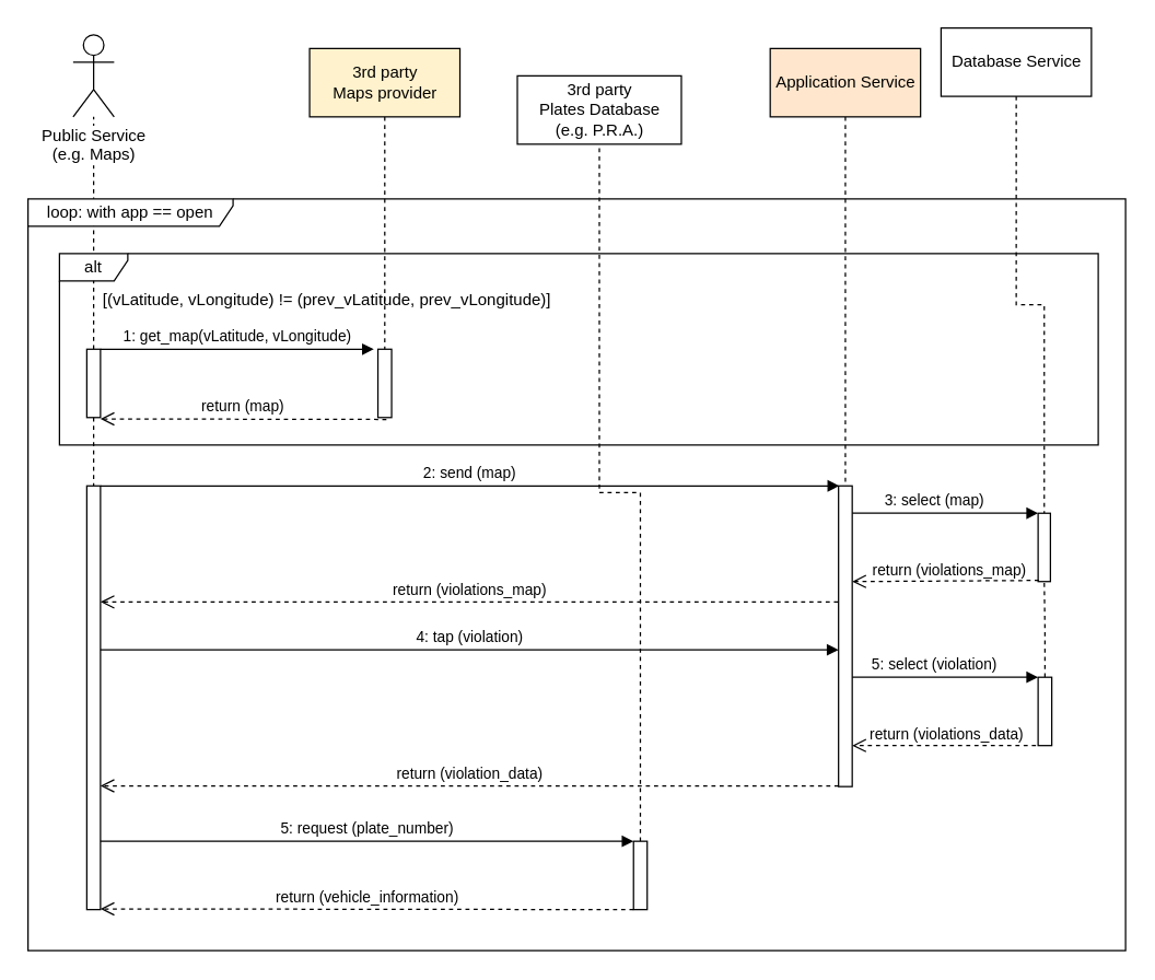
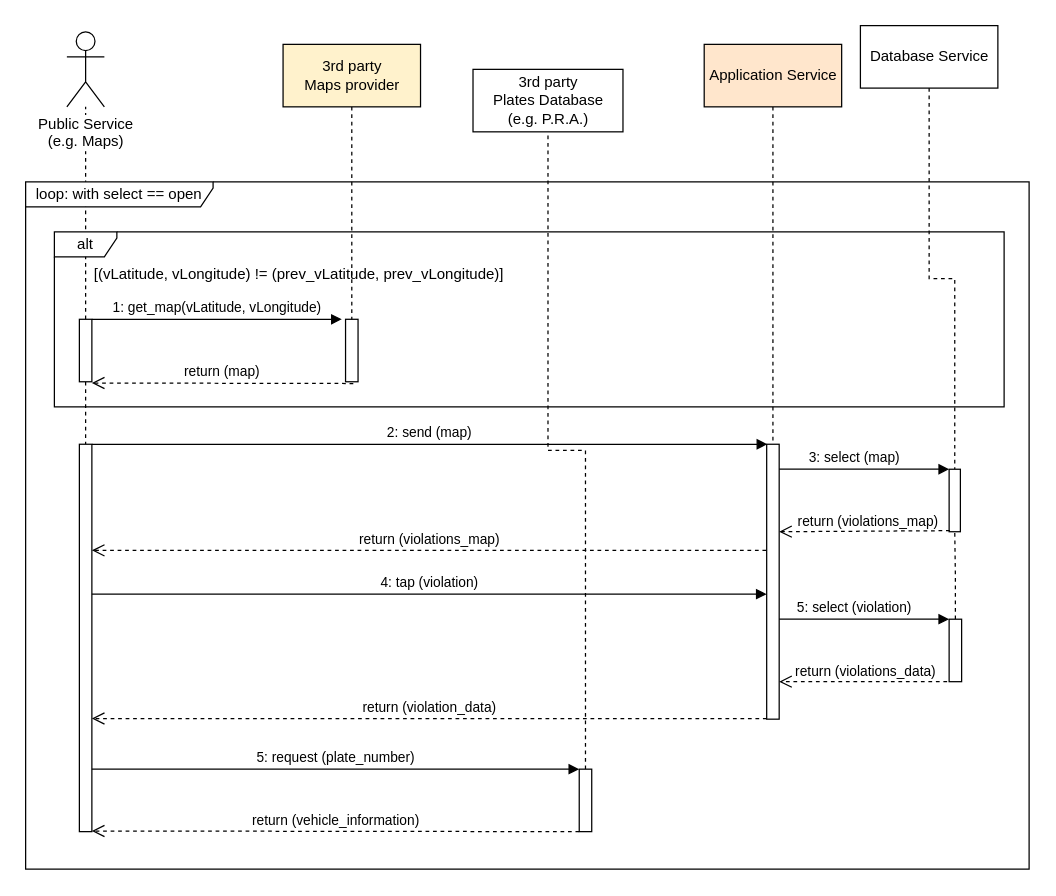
  <mxCell id="0" />
  <mxCell id="1" parent="0" />
  <mxCell id="2" value="" style="edgeStyle=orthogonalEdgeStyle;rounded=0;orthogonalLoop=1;jettySize=auto;html=1;dashed=1;endArrow=none;endFill=0;" edge="1" parent="1" source="6" target="4"><mxGeometry relative="1" as="geometry" /></mxCell>
  <mxCell id="3" value="alt" style="shape=umlFrame;whiteSpace=wrap;html=1;width=50;height=20;" vertex="1" parent="1"><mxGeometry x="43" y="185" width="760" height="140" as="geometry" /></mxCell>
  <mxCell id="4" value="Public Service&lt;br&gt;(e.g. Maps)" style="shape=umlActor;verticalLabelPosition=bottom;labelBackgroundColor=#ffffff;verticalAlign=top;html=1;outlineConnect=0;" vertex="1" parent="1"><mxGeometry x="53" y="25" width="30" height="60" as="geometry" /></mxCell>
  <mxCell id="5" value="" style="edgeStyle=orthogonalEdgeStyle;rounded=0;orthogonalLoop=1;jettySize=auto;html=1;dashed=1;endArrow=none;endFill=0;" edge="1" parent="1" source="6" target="7"><mxGeometry relative="1" as="geometry" /></mxCell>
  <mxCell id="6" value="" style="html=1;points=[];perimeter=orthogonalPerimeter;" vertex="1" parent="1"><mxGeometry x="63" y="255" width="10" height="50" as="geometry" /></mxCell>
  <mxCell id="7" value="" style="html=1;points=[];perimeter=orthogonalPerimeter;" vertex="1" parent="1"><mxGeometry x="63" y="355" width="10" height="310" as="geometry" /></mxCell>
  <mxCell id="8" value="" style="html=1;points=[];perimeter=orthogonalPerimeter;" vertex="1" parent="1"><mxGeometry x="276" y="255" width="10" height="50" as="geometry" /></mxCell>
  <mxCell id="9" value="" style="edgeStyle=orthogonalEdgeStyle;rounded=0;orthogonalLoop=1;jettySize=auto;html=1;dashed=1;endArrow=none;endFill=0;" edge="1" parent="1" source="10" target="8"><mxGeometry relative="1" as="geometry" /></mxCell>
  <mxCell id="10" value="3rd party&lt;br&gt;Maps provider" style="html=1;fillColor=#fff2cc;" vertex="1" parent="1"><mxGeometry x="226" y="35" width="110" height="50" as="geometry" /></mxCell>
  <mxCell id="11" value="" style="edgeStyle=orthogonalEdgeStyle;rounded=0;orthogonalLoop=1;jettySize=auto;html=1;dashed=1;endArrow=none;endFill=0;" edge="1" parent="1" source="12" target="24"><mxGeometry relative="1" as="geometry" /></mxCell>
  <mxCell id="12" value="Database Service" style="html=1;" vertex="1" parent="1"><mxGeometry x="688" y="20" width="110" height="50" as="geometry" /></mxCell>
  <mxCell id="13" value="" style="edgeStyle=orthogonalEdgeStyle;rounded=0;orthogonalLoop=1;jettySize=auto;html=1;dashed=1;endArrow=none;endFill=0;" edge="1" parent="1" source="14" target="15"><mxGeometry relative="1" as="geometry" /></mxCell>
  <mxCell id="14" value="Application Service" style="html=1;fillColor=#ffe6cc;" vertex="1" parent="1"><mxGeometry x="563" y="35" width="110" height="50" as="geometry" /></mxCell>
  <mxCell id="15" value="" style="html=1;points=[];perimeter=orthogonalPerimeter;" vertex="1" parent="1"><mxGeometry x="613" y="355" width="10" height="220" as="geometry" /></mxCell>
  <mxCell id="16" value="1: get_map(vLatitude, vLongitude)" style="html=1;verticalAlign=bottom;endArrow=block;" edge="1" parent="1"><mxGeometry width="80" relative="1" as="geometry"><mxPoint x="73" y="255" as="sourcePoint" /><mxPoint x="273" y="255" as="targetPoint" /><mxPoint as="offset" /></mxGeometry></mxCell>
  <mxCell id="17" value="return (map)" style="html=1;verticalAlign=bottom;endArrow=open;dashed=1;endSize=8;exitX=0.62;exitY=1.028;exitDx=0;exitDy=0;exitPerimeter=0;" edge="1" parent="1" source="8"><mxGeometry relative="1" as="geometry"><mxPoint x="275.5" y="315" as="sourcePoint" /><mxPoint x="73" y="306" as="targetPoint" /></mxGeometry></mxCell>
  <mxCell id="18" value="[(vLatitude, vLongitude) != (prev_vLatitude, prev_vLongitude)]" style="text;html=1;" vertex="1" parent="1"><mxGeometry x="73" y="205" width="300" height="30" as="geometry" /></mxCell>
  <mxCell id="19" value="4: tap (violation)" style="html=1;verticalAlign=bottom;endArrow=block;" edge="1" parent="1" target="15" source="7"><mxGeometry width="80" relative="1" as="geometry"><mxPoint x="73" y="464.5" as="sourcePoint" /><mxPoint x="273" y="464.5" as="targetPoint" /><mxPoint as="offset" /><Array as="points"><mxPoint x="193" y="475" /></Array></mxGeometry></mxCell>
  <mxCell id="20" value="return (violation_data)" style="html=1;verticalAlign=bottom;endArrow=open;dashed=1;endSize=8;" edge="1" parent="1"><mxGeometry relative="1" as="geometry"><mxPoint x="613" y="574.5" as="sourcePoint" /><mxPoint x="73" y="574.5" as="targetPoint" /></mxGeometry></mxCell>
  <mxCell id="21" value="5: request (plate_number)" style="html=1;verticalAlign=bottom;endArrow=block;" edge="1" parent="1" source="7" target="28"><mxGeometry width="80" relative="1" as="geometry"><mxPoint x="73" y="585" as="sourcePoint" /><mxPoint x="433" y="585" as="targetPoint" /><mxPoint as="offset" /></mxGeometry></mxCell>
  <mxCell id="22" value="" style="edgeStyle=orthogonalEdgeStyle;rounded=0;orthogonalLoop=1;jettySize=auto;html=1;dashed=1;endArrow=none;endFill=0;" edge="1" parent="1" source="23" target="24"><mxGeometry relative="1" as="geometry" /></mxCell>
  <mxCell id="23" value="" style="html=1;points=[];perimeter=orthogonalPerimeter;" vertex="1" parent="1"><mxGeometry x="759" y="495" width="10" height="50" as="geometry" /></mxCell>
  <mxCell id="24" value="" style="html=1;points=[];perimeter=orthogonalPerimeter;" vertex="1" parent="1"><mxGeometry x="759" y="375" width="9" height="50" as="geometry" /></mxCell>
  <mxCell id="25" value="return (violations_map)" style="html=1;verticalAlign=bottom;endArrow=open;dashed=1;endSize=8;exitX=-0.04;exitY=0.386;exitDx=0;exitDy=0;exitPerimeter=0;" edge="1" parent="1" source="15" target="7"><mxGeometry relative="1" as="geometry"><mxPoint x="613" y="464.82" as="sourcePoint" /><mxPoint x="79" y="435" as="targetPoint" /></mxGeometry></mxCell>
  <mxCell id="26" value="3rd party&lt;br&gt;Plates Database&lt;br&gt;(e.g. P.R.A.)" style="html=1;" vertex="1" parent="1"><mxGeometry x="378" y="55" width="120" height="50" as="geometry" /></mxCell>
  <mxCell id="27" value="" style="edgeStyle=orthogonalEdgeStyle;rounded=0;orthogonalLoop=1;jettySize=auto;html=1;dashed=1;endArrow=none;endFill=0;entryX=0.5;entryY=1;entryDx=0;entryDy=0;" edge="1" parent="1" source="28" target="26"><mxGeometry relative="1" as="geometry"><mxPoint x="468" y="105" as="targetPoint" /></mxGeometry></mxCell>
  <mxCell id="28" value="" style="html=1;points=[];perimeter=orthogonalPerimeter;" vertex="1" parent="1"><mxGeometry x="463" y="615" width="10" height="50" as="geometry" /></mxCell>
  <mxCell id="29" value="return (vehicle_information)" style="html=1;verticalAlign=bottom;endArrow=open;dashed=1;endSize=8;" edge="1" parent="1"><mxGeometry relative="1" as="geometry"><mxPoint x="463" y="665" as="sourcePoint" /><mxPoint x="73" y="664.5" as="targetPoint" /></mxGeometry></mxCell>
  <mxCell id="30" value="3: select (map)" style="html=1;verticalAlign=bottom;endArrow=block;" edge="1" parent="1" source="15" target="24"><mxGeometry x="-0.118" width="80" relative="1" as="geometry"><mxPoint x="624" y="365" as="sourcePoint" /><mxPoint x="734" y="365" as="targetPoint" /><mxPoint as="offset" /><Array as="points"><mxPoint x="663" y="375" /></Array></mxGeometry></mxCell>
  <mxCell id="31" value="return (violations_map)" style="html=1;verticalAlign=bottom;endArrow=open;dashed=1;endSize=8;exitX=0.056;exitY=0.983;exitDx=0;exitDy=0;exitPerimeter=0;" edge="1" parent="1" source="24"><mxGeometry x="-0.029" y="1" relative="1" as="geometry"><mxPoint x="753" y="424" as="sourcePoint" /><mxPoint x="623" y="425" as="targetPoint" /><mxPoint as="offset" /></mxGeometry></mxCell>
  <mxCell id="32" value="2: send (map)" style="html=1;verticalAlign=bottom;endArrow=block;exitX=0.96;exitY=0.35;exitDx=0;exitDy=0;exitPerimeter=0;" edge="1" parent="1"><mxGeometry width="80" relative="1" as="geometry"><mxPoint x="73.1" y="355" as="sourcePoint" /><mxPoint x="613.5" y="355" as="targetPoint" /><mxPoint as="offset" /></mxGeometry></mxCell>
  <mxCell id="33" value="5: select (violation)" style="html=1;verticalAlign=bottom;endArrow=block;" edge="1" parent="1"><mxGeometry x="-0.123" width="80" relative="1" as="geometry"><mxPoint x="623" y="495" as="sourcePoint" /><mxPoint x="759" y="495" as="targetPoint" /><mxPoint as="offset" /><Array as="points"><mxPoint x="663" y="495" /></Array></mxGeometry></mxCell>
  <mxCell id="34" value="return (violations_data)" style="html=1;verticalAlign=bottom;endArrow=open;dashed=1;endSize=8;exitX=-0.16;exitY=0.9;exitDx=0;exitDy=0;exitPerimeter=0;" edge="1" parent="1"><mxGeometry x="-0.029" y="1" relative="1" as="geometry"><mxPoint x="757.4" y="545" as="sourcePoint" /><mxPoint x="623" y="545" as="targetPoint" /><mxPoint as="offset" /></mxGeometry></mxCell>
- <mxCell id="35" value="loop: with app == open" style="shape=umlFrame;whiteSpace=wrap;html=1;width=150;height=20;" vertex="1" parent="1"><mxGeometry x="20" y="145" width="803" height="550" as="geometry" /></mxCell>
+ <mxCell id="35" value="loop: with select == open" style="shape=umlFrame;whiteSpace=wrap;html=1;width=150;height=20;" vertex="1" parent="1"><mxGeometry x="20" y="145" width="803" height="550" as="geometry" /></mxCell>
